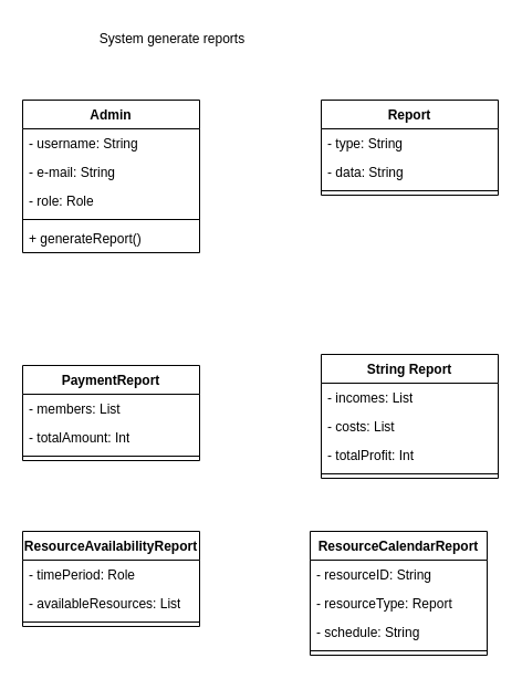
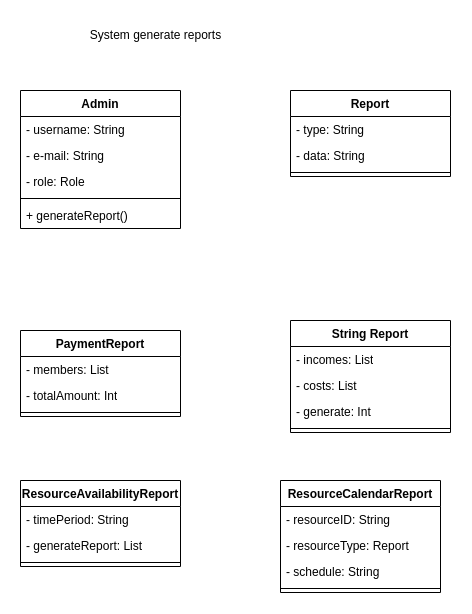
  <mxCell id="0" />
  <mxCell id="1" parent="0" />
  <mxCell id="2" value="Admin" style="swimlane;fontStyle=1;align=center;verticalAlign=top;childLayout=stackLayout;horizontal=1;startSize=26;horizontalStack=0;resizeParent=1;resizeParentMax=0;resizeLast=0;collapsible=1;marginBottom=0;whiteSpace=wrap;html=1;" vertex="1" parent="1"><mxGeometry x="20" y="90" width="160" height="138" as="geometry" /></mxCell>
  <mxCell id="3" value="- username: String" style="text;strokeColor=none;fillColor=none;align=left;verticalAlign=top;spacingLeft=4;spacingRight=4;overflow=hidden;rotatable=0;points=[[0,0.5],[1,0.5]];portConstraint=eastwest;whiteSpace=wrap;html=1;" vertex="1" parent="2"><mxGeometry y="26" width="160" height="26" as="geometry" /></mxCell>
  <mxCell id="4" value="- e-mail: String" style="text;strokeColor=none;fillColor=none;align=left;verticalAlign=top;spacingLeft=4;spacingRight=4;overflow=hidden;rotatable=0;points=[[0,0.5],[1,0.5]];portConstraint=eastwest;whiteSpace=wrap;html=1;" vertex="1" parent="2"><mxGeometry y="52" width="160" height="26" as="geometry" /></mxCell>
  <mxCell id="5" value="- role: Role" style="text;strokeColor=none;fillColor=none;align=left;verticalAlign=top;spacingLeft=4;spacingRight=4;overflow=hidden;rotatable=0;points=[[0,0.5],[1,0.5]];portConstraint=eastwest;whiteSpace=wrap;html=1;" vertex="1" parent="2"><mxGeometry y="78" width="160" height="26" as="geometry" /></mxCell>
  <mxCell id="6" value="" style="line;strokeWidth=1;fillColor=none;align=left;verticalAlign=middle;spacingTop=-1;spacingLeft=3;spacingRight=3;rotatable=0;labelPosition=right;points=[];portConstraint=eastwest;strokeColor=inherit;" vertex="1" parent="2"><mxGeometry y="104" width="160" height="8" as="geometry" /></mxCell>
  <mxCell id="7" value="+ generateReport()" style="text;strokeColor=none;fillColor=none;align=left;verticalAlign=top;spacingLeft=4;spacingRight=4;overflow=hidden;rotatable=0;points=[[0,0.5],[1,0.5]];portConstraint=eastwest;whiteSpace=wrap;html=1;" vertex="1" parent="2"><mxGeometry y="112" width="160" height="26" as="geometry" /></mxCell>
  <mxCell id="8" value="Report" style="swimlane;fontStyle=1;align=center;verticalAlign=top;childLayout=stackLayout;horizontal=1;startSize=26;horizontalStack=0;resizeParent=1;resizeParentMax=0;resizeLast=0;collapsible=1;marginBottom=0;whiteSpace=wrap;html=1;" vertex="1" parent="1"><mxGeometry x="290" y="90" width="160" height="86" as="geometry" /></mxCell>
  <mxCell id="9" value="- type: String" style="text;strokeColor=none;fillColor=none;align=left;verticalAlign=top;spacingLeft=4;spacingRight=4;overflow=hidden;rotatable=0;points=[[0,0.5],[1,0.5]];portConstraint=eastwest;whiteSpace=wrap;html=1;" vertex="1" parent="8"><mxGeometry y="26" width="160" height="26" as="geometry" /></mxCell>
  <mxCell id="10" value="- data: String" style="text;strokeColor=none;fillColor=none;align=left;verticalAlign=top;spacingLeft=4;spacingRight=4;overflow=hidden;rotatable=0;points=[[0,0.5],[1,0.5]];portConstraint=eastwest;whiteSpace=wrap;html=1;" vertex="1" parent="8"><mxGeometry y="52" width="160" height="26" as="geometry" /></mxCell>
  <mxCell id="11" value="" style="line;strokeWidth=1;fillColor=none;align=left;verticalAlign=middle;spacingTop=-1;spacingLeft=3;spacingRight=3;rotatable=0;labelPosition=right;points=[];portConstraint=eastwest;strokeColor=inherit;" vertex="1" parent="8"><mxGeometry y="78" width="160" height="8" as="geometry" /></mxCell>
  <mxCell id="12" value="PaymentReport" style="swimlane;fontStyle=1;align=center;verticalAlign=top;childLayout=stackLayout;horizontal=1;startSize=26;horizontalStack=0;resizeParent=1;resizeParentMax=0;resizeLast=0;collapsible=1;marginBottom=0;whiteSpace=wrap;html=1;" vertex="1" parent="1"><mxGeometry x="20" y="330" width="160" height="86" as="geometry" /></mxCell>
  <mxCell id="13" value="- members: List" style="text;strokeColor=none;fillColor=none;align=left;verticalAlign=top;spacingLeft=4;spacingRight=4;overflow=hidden;rotatable=0;points=[[0,0.5],[1,0.5]];portConstraint=eastwest;whiteSpace=wrap;html=1;" vertex="1" parent="12"><mxGeometry y="26" width="160" height="26" as="geometry" /></mxCell>
  <mxCell id="14" value="- totalAmount: Int" style="text;strokeColor=none;fillColor=none;align=left;verticalAlign=top;spacingLeft=4;spacingRight=4;overflow=hidden;rotatable=0;points=[[0,0.5],[1,0.5]];portConstraint=eastwest;whiteSpace=wrap;html=1;" vertex="1" parent="12"><mxGeometry y="52" width="160" height="26" as="geometry" /></mxCell>
  <mxCell id="15" value="" style="line;strokeWidth=1;fillColor=none;align=left;verticalAlign=middle;spacingTop=-1;spacingLeft=3;spacingRight=3;rotatable=0;labelPosition=right;points=[];portConstraint=eastwest;strokeColor=inherit;" vertex="1" parent="12"><mxGeometry y="78" width="160" height="8" as="geometry" /></mxCell>
  <mxCell id="16" value="System generate reports" style="text;html=1;align=center;verticalAlign=middle;resizable=0;points=[];autosize=1;strokeColor=none;fillColor=none;" vertex="1" parent="1"><mxGeometry x="80" y="20" width="150" height="30" as="geometry" /></mxCell>
  <mxCell id="17" value="String Report" style="swimlane;fontStyle=1;align=center;verticalAlign=top;childLayout=stackLayout;horizontal=1;startSize=26;horizontalStack=0;resizeParent=1;resizeParentMax=0;resizeLast=0;collapsible=1;marginBottom=0;whiteSpace=wrap;html=1;" vertex="1" parent="1"><mxGeometry x="290" y="320" width="160" height="112" as="geometry" /></mxCell>
  <mxCell id="18" value="- incomes: List" style="text;strokeColor=none;fillColor=none;align=left;verticalAlign=top;spacingLeft=4;spacingRight=4;overflow=hidden;rotatable=0;points=[[0,0.5],[1,0.5]];portConstraint=eastwest;whiteSpace=wrap;html=1;" vertex="1" parent="17"><mxGeometry y="26" width="160" height="26" as="geometry" /></mxCell>
  <mxCell id="19" value="- costs: List" style="text;strokeColor=none;fillColor=none;align=left;verticalAlign=top;spacingLeft=4;spacingRight=4;overflow=hidden;rotatable=0;points=[[0,0.5],[1,0.5]];portConstraint=eastwest;whiteSpace=wrap;html=1;" vertex="1" parent="17"><mxGeometry y="52" width="160" height="26" as="geometry" /></mxCell>
- <mxCell id="20" value="- totalProfit: Int" style="text;strokeColor=none;fillColor=none;align=left;verticalAlign=top;spacingLeft=4;spacingRight=4;overflow=hidden;rotatable=0;points=[[0,0.5],[1,0.5]];portConstraint=eastwest;whiteSpace=wrap;html=1;" vertex="1" parent="17"><mxGeometry y="78" width="160" height="26" as="geometry" /></mxCell>
+ <mxCell id="20" value="- generate: Int" style="text;strokeColor=none;fillColor=none;align=left;verticalAlign=top;spacingLeft=4;spacingRight=4;overflow=hidden;rotatable=0;points=[[0,0.5],[1,0.5]];portConstraint=eastwest;whiteSpace=wrap;html=1;" vertex="1" parent="17"><mxGeometry y="78" width="160" height="26" as="geometry" /></mxCell>
  <mxCell id="21" value="" style="line;strokeWidth=1;fillColor=none;align=left;verticalAlign=middle;spacingTop=-1;spacingLeft=3;spacingRight=3;rotatable=0;labelPosition=right;points=[];portConstraint=eastwest;strokeColor=inherit;" vertex="1" parent="17"><mxGeometry y="104" width="160" height="8" as="geometry" /></mxCell>
  <mxCell id="22" value="ResourceAvailabilityReport" style="swimlane;fontStyle=1;align=center;verticalAlign=top;childLayout=stackLayout;horizontal=1;startSize=26;horizontalStack=0;resizeParent=1;resizeParentMax=0;resizeLast=0;collapsible=1;marginBottom=0;whiteSpace=wrap;html=1;" vertex="1" parent="1"><mxGeometry x="20" y="480" width="160" height="86" as="geometry" /></mxCell>
- <mxCell id="23" value="- timePeriod: Role" style="text;strokeColor=none;fillColor=none;align=left;verticalAlign=top;spacingLeft=4;spacingRight=4;overflow=hidden;rotatable=0;points=[[0,0.5],[1,0.5]];portConstraint=eastwest;whiteSpace=wrap;html=1;" vertex="1" parent="22"><mxGeometry y="26" width="160" height="26" as="geometry" /></mxCell>
- <mxCell id="24" value="- availableResources: List" style="text;strokeColor=none;fillColor=none;align=left;verticalAlign=top;spacingLeft=4;spacingRight=4;overflow=hidden;rotatable=0;points=[[0,0.5],[1,0.5]];portConstraint=eastwest;whiteSpace=wrap;html=1;" vertex="1" parent="22"><mxGeometry y="52" width="160" height="26" as="geometry" /></mxCell>
+ <mxCell id="23" value="- timePeriod: String" style="text;strokeColor=none;fillColor=none;align=left;verticalAlign=top;spacingLeft=4;spacingRight=4;overflow=hidden;rotatable=0;points=[[0,0.5],[1,0.5]];portConstraint=eastwest;whiteSpace=wrap;html=1;" vertex="1" parent="22"><mxGeometry y="26" width="160" height="26" as="geometry" /></mxCell>
+ <mxCell id="24" value="- generateReport: List" style="text;strokeColor=none;fillColor=none;align=left;verticalAlign=top;spacingLeft=4;spacingRight=4;overflow=hidden;rotatable=0;points=[[0,0.5],[1,0.5]];portConstraint=eastwest;whiteSpace=wrap;html=1;" vertex="1" parent="22"><mxGeometry y="52" width="160" height="26" as="geometry" /></mxCell>
  <mxCell id="25" value="" style="line;strokeWidth=1;fillColor=none;align=left;verticalAlign=middle;spacingTop=-1;spacingLeft=3;spacingRight=3;rotatable=0;labelPosition=right;points=[];portConstraint=eastwest;strokeColor=inherit;" vertex="1" parent="22"><mxGeometry y="78" width="160" height="8" as="geometry" /></mxCell>
  <mxCell id="26" value="ResourceCalendarReport" style="swimlane;fontStyle=1;align=center;verticalAlign=top;childLayout=stackLayout;horizontal=1;startSize=26;horizontalStack=0;resizeParent=1;resizeParentMax=0;resizeLast=0;collapsible=1;marginBottom=0;whiteSpace=wrap;html=1;" vertex="1" parent="1"><mxGeometry x="280" y="480" width="160" height="112" as="geometry" /></mxCell>
  <mxCell id="27" value="- resourceID: String" style="text;strokeColor=none;fillColor=none;align=left;verticalAlign=top;spacingLeft=4;spacingRight=4;overflow=hidden;rotatable=0;points=[[0,0.5],[1,0.5]];portConstraint=eastwest;whiteSpace=wrap;html=1;" vertex="1" parent="26"><mxGeometry y="26" width="160" height="26" as="geometry" /></mxCell>
  <mxCell id="28" value="- resourceType: Report" style="text;strokeColor=none;fillColor=none;align=left;verticalAlign=top;spacingLeft=4;spacingRight=4;overflow=hidden;rotatable=0;points=[[0,0.5],[1,0.5]];portConstraint=eastwest;whiteSpace=wrap;html=1;" vertex="1" parent="26"><mxGeometry y="52" width="160" height="26" as="geometry" /></mxCell>
  <mxCell id="29" value="- schedule: String" style="text;strokeColor=none;fillColor=none;align=left;verticalAlign=top;spacingLeft=4;spacingRight=4;overflow=hidden;rotatable=0;points=[[0,0.5],[1,0.5]];portConstraint=eastwest;whiteSpace=wrap;html=1;" vertex="1" parent="26"><mxGeometry y="78" width="160" height="26" as="geometry" /></mxCell>
  <mxCell id="30" value="" style="line;strokeWidth=1;fillColor=none;align=left;verticalAlign=middle;spacingTop=-1;spacingLeft=3;spacingRight=3;rotatable=0;labelPosition=right;points=[];portConstraint=eastwest;strokeColor=inherit;" vertex="1" parent="26"><mxGeometry y="104" width="160" height="8" as="geometry" /></mxCell>
